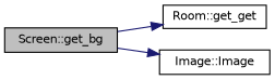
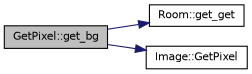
  digraph {
    fontname="DejaVu Sans"
    rankdir=LR
    node [color=black fillcolor=white fontname="DejaVu Sans" fontsize=10 shape=record style=filled]
    edge [color=midnightblue fontname="DejaVu Sans" fontsize=10 labelfontname=Helvetica labelfontsize=10 style=solid]
-   n1 [fillcolor=grey75 fontcolor=black height=0.2 label="Screen::get_bg" width=0.4]
+   n1 [fillcolor=grey75 fontcolor=black height=0.2 label="GetPixel::get_bg" width=0.4]
    n2 [height=0.2 label="Room::get_get" width=0.4]
-   n3 [height=0.2 label="Image::Image" width=0.4]
+   n3 [height=0.2 label="Image::GetPixel" width=0.4]
    n1 -> n2
    n1 -> n3
  }
